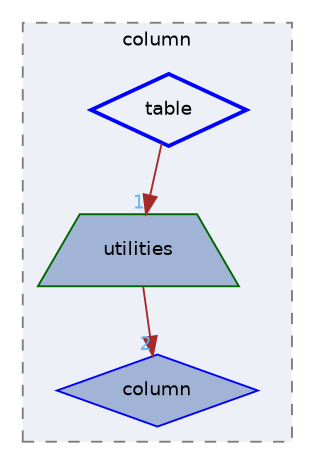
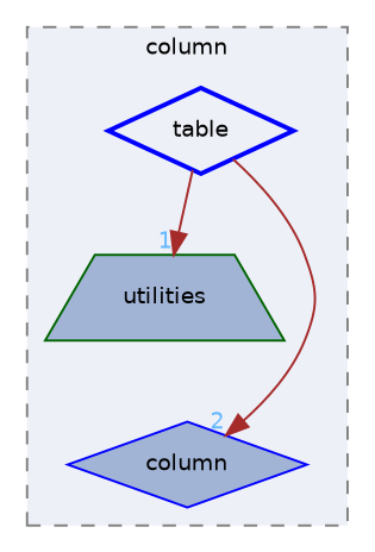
  digraph {
    compound=true
    node [color=blue fillcolor="#a2b4d6" fontname=Helvetica fontsize=10 shape=diamond style=filled]
    edge [color=brown fontcolor=steelblue1 fontname=Helvetica fontsize=10 labeldistance=1.5 labelfontname=Helvetica labelfontsize=10]
    n1 [color=darkgreen height=0.2 label=utilities shape=trapezium width=0.4]
    n2 [height=0.2 label=column width=0.4]
    n3 [fillcolor="#edf0f7" height=0.2 label=table style="filled,bold" width=0.4]
    subgraph cluster_1 {
      bgcolor="#edf0f7"
      fontname=Helvetica
      fontsize=10
      label=column
      pencolor=grey50
      style="filled,dashed"
      n1
      n2
      n3
    }
    n3 -> n1 [headlabel=1]
-   n1 -> n2 [headlabel=2]
+   n3 -> n2 [headlabel=2]
  }
